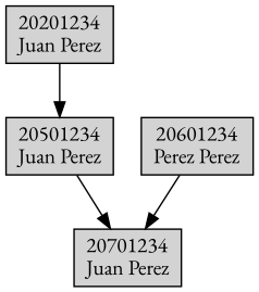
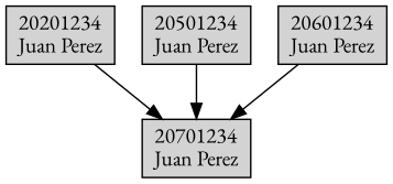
  digraph {
    fontname="EB Garamond"
    rankdir=TB
    node [fontname="EB Garamond" shape=box style=filled]
    edge [fontname="EB Garamond"]
    n1 [label="20201234\nJuan Perez"]
    n2 [label="20501234\nJuan Perez"]
    n3 [label="20701234\nJuan Perez"]
-   n4 [label="20601234\nPerez Perez"]
-   n1 -> n2
+   n4 [label="20601234\nJuan Perez"]
+   n1 -> n3
    n2 -> n3
    n4 -> n3
  }
